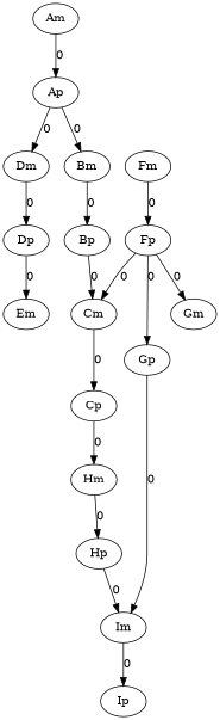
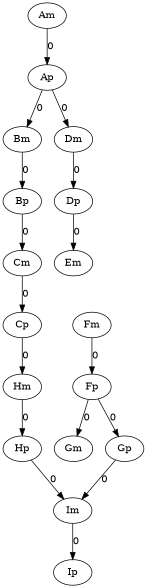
  digraph {
    rankdir=TB
    Am
    Ap
    Bm
    Dm
    Bp
    Dp
    Cm
    Em
    Cp
    Hm
    Hp
    Im
    Ip
    Fm
    Fp
    Gm
    Gp
    Am -> Ap [label=0]
    Ap -> Bm [label=0]
    Ap -> Dm [label=0]
    Bm -> Bp [label=0]
    Dm -> Dp [label=0]
    Bp -> Cm [label=0]
    Dp -> Em [label=0]
    Cm -> Cp [label=0]
    Cp -> Hm [label=0]
    Hm -> Hp [label=0]
    Hp -> Im [label=0]
    Im -> Ip [label=0]
    Fm -> Fp [label=0]
-   Fp -> Cm [label=0]
    Fp -> Gm [label=0]
    Fp -> Gp [label=0]
    Gp -> Im [label=0]
  }
